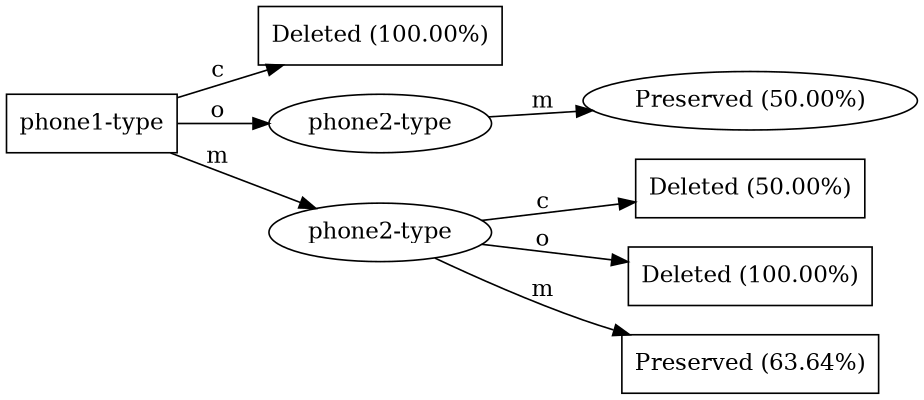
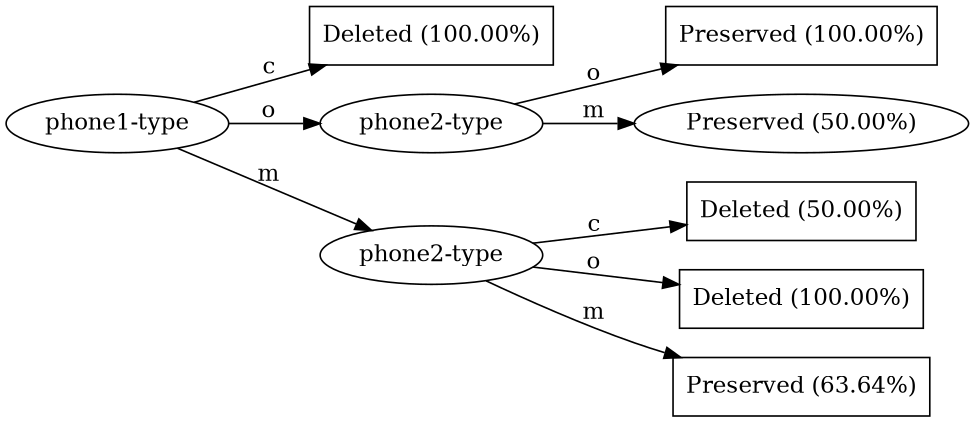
  digraph {
    rankdir=LR
    node [shape=box]
-   n1 [label="phone1-type"]
+   n1 [label="phone1-type" shape=ellipse]
    n2 [label="Deleted (100.00%)"]
    n3 [label="phone2-type" shape=ellipse]
    n4 [label="phone2-type" shape=ellipse]
+   n5 [label="Preserved (100.00%)"]
    n6 [label="Preserved (50.00%)" shape=ellipse]
    n7 [label="Deleted (50.00%)"]
    n8 [label="Deleted (100.00%)"]
    n9 [label="Preserved (63.64%)"]
    n1 -> n2 [label=c]
    n1 -> n3 [label=o]
    n1 -> n4 [label=m]
+   n3 -> n5 [label=o]
    n3 -> n6 [label=m]
    n4 -> n7 [label=c]
    n4 -> n8 [label=o]
    n4 -> n9 [label=m]
  }
